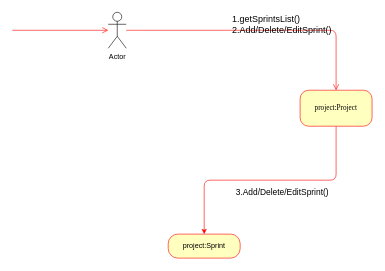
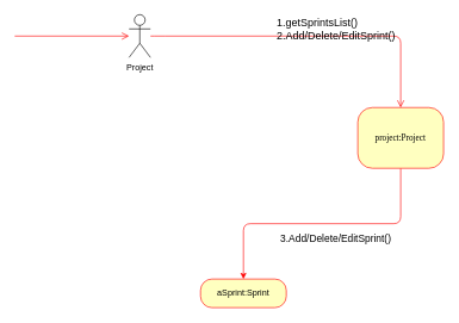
  <mxCell id="0" />
  <mxCell id="1" parent="0" />
  <mxCell id="2" value="3.Add/Delete/EditSprint()" style="edgeStyle=orthogonalEdgeStyle;rounded=1;orthogonalLoop=1;jettySize=auto;html=1;exitX=0.5;exitY=1;exitDx=0;exitDy=0;strokeColor=#FF0000;fontSize=14;" edge="1" parent="1" source="3" target="8"><mxGeometry x="-0.1" y="20" relative="1" as="geometry"><mxPoint as="offset" /></mxGeometry></mxCell>
- <mxCell id="3" value="project:Project" style="rounded=1;whiteSpace=wrap;html=1;arcSize=24;fillColor=#ffffc0;strokeColor=#ff0000;shadow=0;comic=0;labelBackgroundColor=none;fontFamily=Verdana;fontSize=12;fontColor=#000000;align=center;" vertex="1" parent="1"><mxGeometry x="500" y="150" width="120" height="60" as="geometry" /></mxCell>
+ <mxCell id="3" value="project:Project" style="rounded=1;whiteSpace=wrap;html=1;arcSize=24;fillColor=#ffffc0;strokeColor=#ff0000;shadow=0;comic=0;labelBackgroundColor=none;fontFamily=Verdana;fontSize=12;fontColor=#000000;align=center;" vertex="1" parent="1"><mxGeometry x="500" y="150" width="120" height="85" as="geometry" /></mxCell>
  <mxCell id="4" style="edgeStyle=orthogonalEdgeStyle;html=1;labelBackgroundColor=none;endArrow=open;endSize=8;strokeColor=#ff0000;fontFamily=Verdana;fontSize=12;align=left;" edge="1" parent="1"><mxGeometry relative="1" as="geometry"><mxPoint x="180" y="50" as="targetPoint" /><mxPoint x="20" y="50" as="sourcePoint" /></mxGeometry></mxCell>
  <mxCell id="5" style="edgeStyle=orthogonalEdgeStyle;html=1;labelBackgroundColor=none;endArrow=open;endSize=8;strokeColor=#ff0000;fontFamily=Verdana;fontSize=12;align=left;" edge="1" parent="1" target="3"><mxGeometry relative="1" as="geometry"><Array as="points"><mxPoint x="220" y="50" /><mxPoint x="340" y="50" /></Array><mxPoint x="210" y="50" as="sourcePoint" /><mxPoint x="310" y="60" as="targetPoint" /></mxGeometry></mxCell>
- <mxCell id="6" value="Actor" style="shape=umlActor;verticalLabelPosition=bottom;labelBackgroundColor=#ffffff;verticalAlign=top;html=1;outlineConnect=0;" vertex="1" parent="1"><mxGeometry x="180" y="20" width="30" height="60" as="geometry" /></mxCell>
+ <mxCell id="6" value="Project" style="shape=umlActor;verticalLabelPosition=bottom;labelBackgroundColor=#ffffff;verticalAlign=top;html=1;outlineConnect=0;" vertex="1" parent="1"><mxGeometry x="180" y="20" width="30" height="60" as="geometry" /></mxCell>
  <mxCell id="7" value="&lt;font style=&quot;font-size: 15px&quot;&gt;1.getSprintsList()&lt;br&gt;2.Add/Delete/EditSprint()&lt;br&gt;&lt;/font&gt;" style="text;html=1;resizable=0;points=[];autosize=1;align=left;verticalAlign=top;spacingTop=-4;fontSize=15;" vertex="1" parent="1"><mxGeometry x="385" y="20" width="180" height="40" as="geometry" /></mxCell>
- <mxCell id="8" value="project:Sprint" style="rounded=1;whiteSpace=wrap;html=1;arcSize=40;fontColor=#000000;fillColor=#ffffc0;strokeColor=#ff0000;" vertex="1" parent="1"><mxGeometry x="280" y="390" width="120" height="40" as="geometry" /></mxCell>
+ <mxCell id="8" value="aSprint:Sprint" style="rounded=1;whiteSpace=wrap;html=1;arcSize=40;fontColor=#000000;fillColor=#ffffc0;strokeColor=#ff0000;" vertex="1" parent="1"><mxGeometry x="280" y="390" width="120" height="40" as="geometry" /></mxCell>
